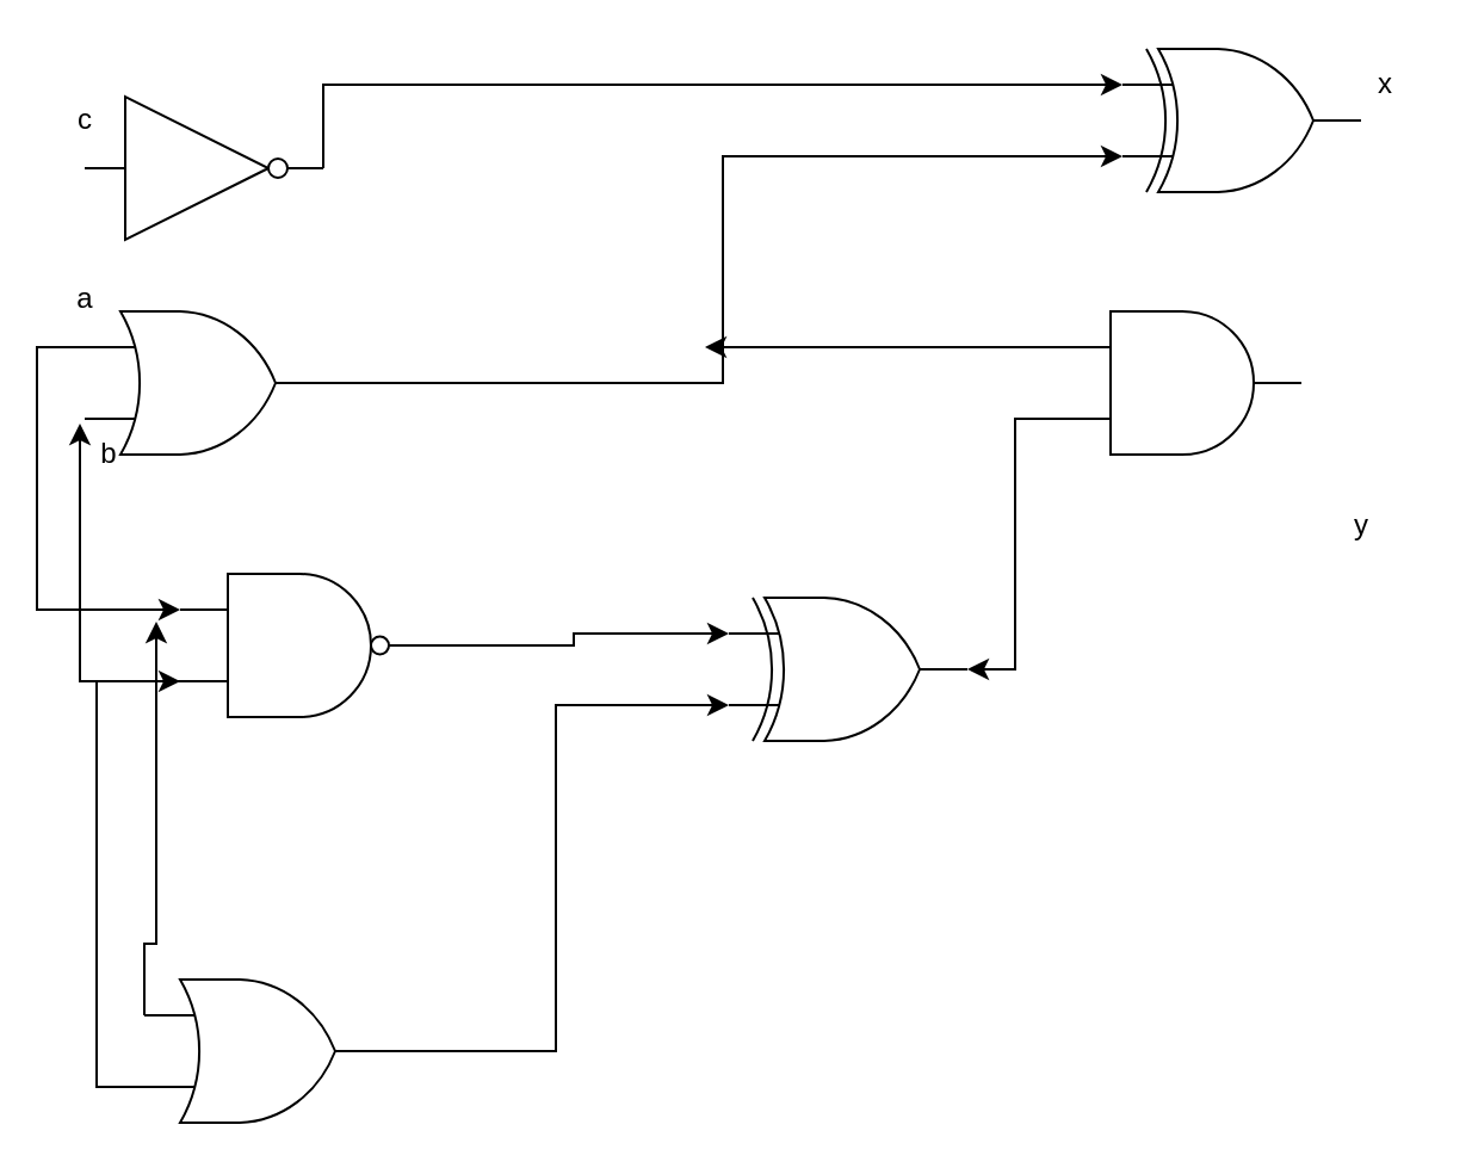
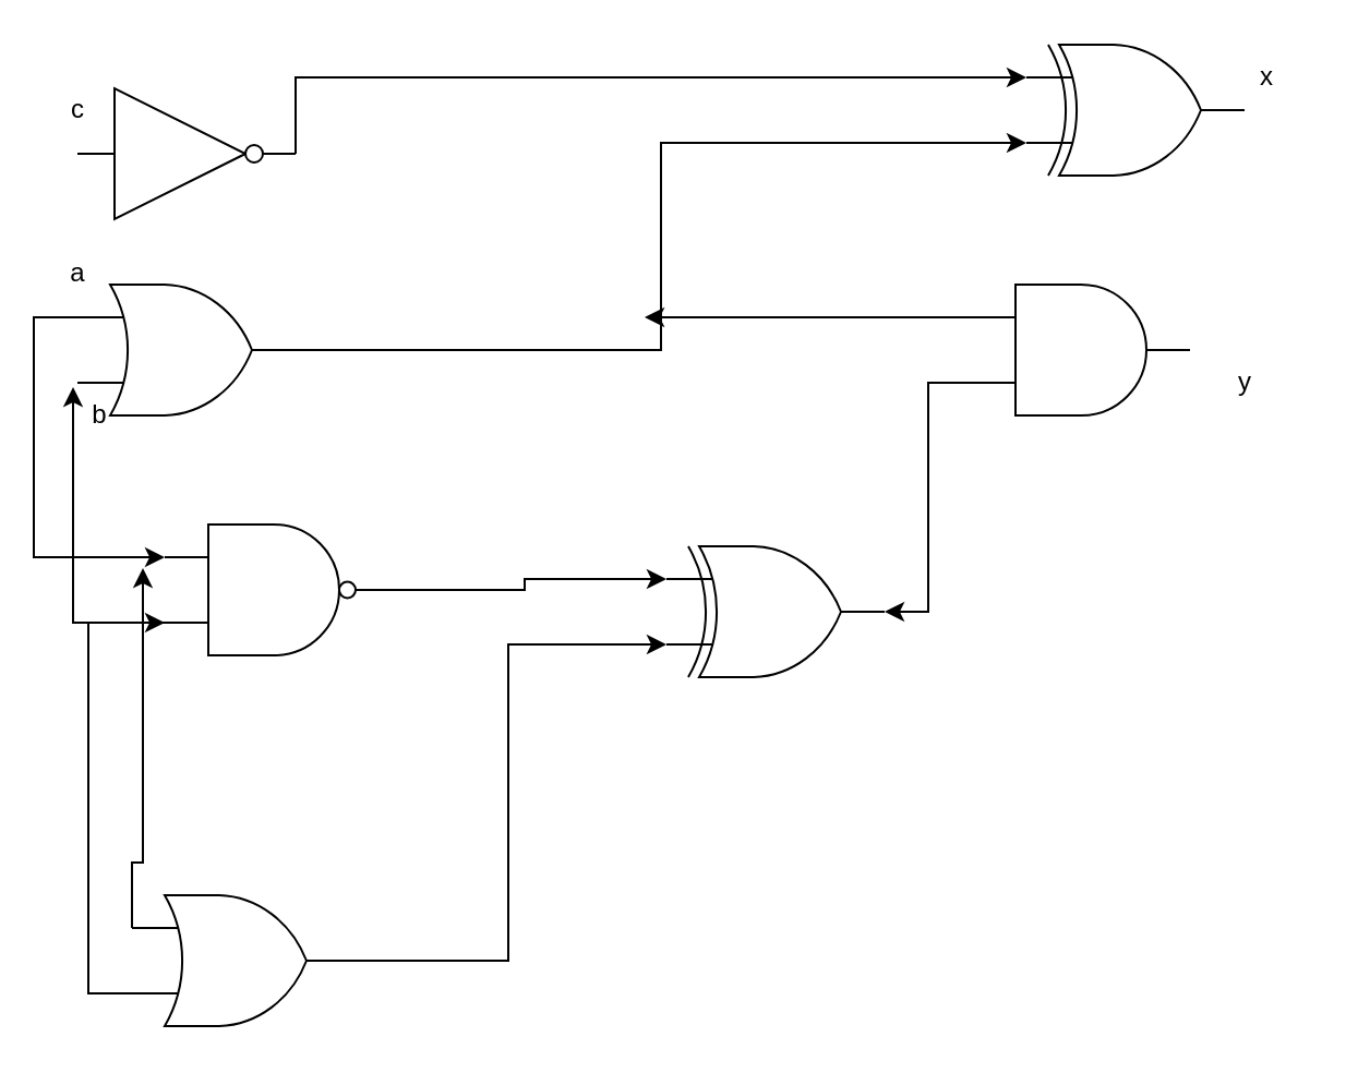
  <mxCell id="0" />
  <mxCell id="1" parent="0" />
  <mxCell id="2" style="edgeStyle=orthogonalEdgeStyle;rounded=0;orthogonalLoop=1;jettySize=auto;html=1;exitX=1;exitY=0.5;exitDx=0;exitDy=0;exitPerimeter=0;entryX=0;entryY=0.25;entryDx=0;entryDy=0;entryPerimeter=0;" edge="1" parent="1" source="3" target="17"><mxGeometry relative="1" as="geometry"><Array as="points"><mxPoint x="135" y="35" /></Array></mxGeometry></mxCell>
  <mxCell id="3" value="" style="verticalLabelPosition=bottom;shadow=0;dashed=0;align=center;html=1;verticalAlign=top;shape=mxgraph.electrical.logic_gates.inverter_2" vertex="1" parent="1"><mxGeometry x="35" y="40" width="100" height="60" as="geometry" /></mxCell>
  <mxCell id="4" style="edgeStyle=orthogonalEdgeStyle;rounded=0;orthogonalLoop=1;jettySize=auto;html=1;exitX=1;exitY=0.5;exitDx=0;exitDy=0;exitPerimeter=0;entryX=0;entryY=0.75;entryDx=0;entryDy=0;entryPerimeter=0;" edge="1" parent="1" source="6" target="17"><mxGeometry relative="1" as="geometry" /></mxCell>
  <mxCell id="5" style="edgeStyle=orthogonalEdgeStyle;rounded=0;orthogonalLoop=1;jettySize=auto;html=1;exitX=0;exitY=0.25;exitDx=0;exitDy=0;exitPerimeter=0;entryX=0;entryY=0.25;entryDx=0;entryDy=0;entryPerimeter=0;" edge="1" parent="1" source="6" target="9"><mxGeometry relative="1" as="geometry" /></mxCell>
  <mxCell id="6" value="" style="verticalLabelPosition=bottom;shadow=0;dashed=0;align=center;html=1;verticalAlign=top;shape=mxgraph.electrical.logic_gates.logic_gate;operation=or;" vertex="1" parent="1"><mxGeometry x="35" y="130" width="100" height="60" as="geometry" /></mxCell>
  <mxCell id="7" style="edgeStyle=orthogonalEdgeStyle;rounded=0;orthogonalLoop=1;jettySize=auto;html=1;exitX=1;exitY=0.5;exitDx=0;exitDy=0;exitPerimeter=0;entryX=0;entryY=0.25;entryDx=0;entryDy=0;entryPerimeter=0;" edge="1" parent="1" source="9" target="18"><mxGeometry relative="1" as="geometry" /></mxCell>
  <mxCell id="8" style="edgeStyle=orthogonalEdgeStyle;rounded=0;orthogonalLoop=1;jettySize=auto;html=1;exitX=0;exitY=0.75;exitDx=0;exitDy=0;exitPerimeter=0;entryX=0.1;entryY=0.067;entryDx=0;entryDy=0;entryPerimeter=0;" edge="1" parent="1" source="9" target="23"><mxGeometry relative="1" as="geometry" /></mxCell>
  <mxCell id="9" value="" style="verticalLabelPosition=bottom;shadow=0;dashed=0;align=center;html=1;verticalAlign=top;shape=mxgraph.electrical.logic_gates.logic_gate;operation=and;negating=1;negSize=0.15;" vertex="1" parent="1"><mxGeometry x="75" y="240" width="100" height="60" as="geometry" /></mxCell>
  <mxCell id="10" style="edgeStyle=orthogonalEdgeStyle;rounded=0;orthogonalLoop=1;jettySize=auto;html=1;exitX=1;exitY=0.5;exitDx=0;exitDy=0;exitPerimeter=0;entryX=0;entryY=0.75;entryDx=0;entryDy=0;entryPerimeter=0;" edge="1" parent="1" source="13" target="18"><mxGeometry relative="1" as="geometry" /></mxCell>
  <mxCell id="11" style="edgeStyle=orthogonalEdgeStyle;rounded=0;orthogonalLoop=1;jettySize=auto;html=1;exitX=0;exitY=0.25;exitDx=0;exitDy=0;exitPerimeter=0;" edge="1" parent="1" source="13"><mxGeometry relative="1" as="geometry"><mxPoint x="65" y="260" as="targetPoint" /><Array as="points"><mxPoint x="60" y="395" /><mxPoint x="65" y="395" /></Array></mxGeometry></mxCell>
  <mxCell id="12" style="edgeStyle=orthogonalEdgeStyle;rounded=0;orthogonalLoop=1;jettySize=auto;html=1;exitX=0;exitY=0.75;exitDx=0;exitDy=0;exitPerimeter=0;entryX=0;entryY=0.75;entryDx=0;entryDy=0;entryPerimeter=0;" edge="1" parent="1" source="13" target="9"><mxGeometry relative="1" as="geometry" /></mxCell>
  <mxCell id="13" value="" style="verticalLabelPosition=bottom;shadow=0;dashed=0;align=center;html=1;verticalAlign=top;shape=mxgraph.electrical.logic_gates.logic_gate;operation=or;" vertex="1" parent="1"><mxGeometry x="60" y="410" width="100" height="60" as="geometry" /></mxCell>
  <mxCell id="14" style="edgeStyle=orthogonalEdgeStyle;rounded=0;orthogonalLoop=1;jettySize=auto;html=1;exitX=0;exitY=0.75;exitDx=0;exitDy=0;exitPerimeter=0;entryX=1;entryY=0.5;entryDx=0;entryDy=0;entryPerimeter=0;" edge="1" parent="1" source="16" target="18"><mxGeometry relative="1" as="geometry" /></mxCell>
  <mxCell id="15" style="edgeStyle=orthogonalEdgeStyle;rounded=0;orthogonalLoop=1;jettySize=auto;html=1;exitX=0;exitY=0.25;exitDx=0;exitDy=0;exitPerimeter=0;" edge="1" parent="1" source="16"><mxGeometry relative="1" as="geometry"><mxPoint x="295" y="145" as="targetPoint" /></mxGeometry></mxCell>
  <mxCell id="16" value="" style="verticalLabelPosition=bottom;shadow=0;dashed=0;align=center;html=1;verticalAlign=top;shape=mxgraph.electrical.logic_gates.logic_gate;operation=and;" vertex="1" parent="1"><mxGeometry x="445" y="130" width="100" height="60" as="geometry" /></mxCell>
  <mxCell id="17" value="" style="verticalLabelPosition=bottom;shadow=0;dashed=0;align=center;html=1;verticalAlign=top;shape=mxgraph.electrical.logic_gates.logic_gate;operation=xor;" vertex="1" parent="1"><mxGeometry x="470" y="20" width="100" height="60" as="geometry" /></mxCell>
  <mxCell id="18" value="" style="verticalLabelPosition=bottom;shadow=0;dashed=0;align=center;html=1;verticalAlign=top;shape=mxgraph.electrical.logic_gates.logic_gate;operation=xor;" vertex="1" parent="1"><mxGeometry x="305" y="250" width="100" height="60" as="geometry" /></mxCell>
  <mxCell id="19" value="x" style="text;html=1;align=center;verticalAlign=middle;resizable=0;points=[];autosize=1;strokeColor=none;fillColor=none;" vertex="1" parent="1"><mxGeometry x="565" y="20" width="30" height="30" as="geometry" /></mxCell>
- <mxCell id="20" value="y" style="text;html=1;align=center;verticalAlign=middle;resizable=0;points=[];autosize=1;strokeColor=none;fillColor=none;" vertex="1" parent="1"><mxGeometry x="555" y="205" width="30" height="30" as="geometry" /></mxCell>
+ <mxCell id="20" value="y" style="text;html=1;align=center;verticalAlign=middle;resizable=0;points=[];autosize=1;strokeColor=none;fillColor=none;" vertex="1" parent="1"><mxGeometry x="555" y="160" width="30" height="30" as="geometry" /></mxCell>
  <mxCell id="21" value="c" style="text;html=1;align=center;verticalAlign=middle;resizable=0;points=[];autosize=1;strokeColor=none;fillColor=none;" vertex="1" parent="1"><mxGeometry x="20" y="35" width="30" height="30" as="geometry" /></mxCell>
  <mxCell id="22" value="a" style="text;html=1;align=center;verticalAlign=middle;resizable=0;points=[];autosize=1;strokeColor=none;fillColor=none;" vertex="1" parent="1"><mxGeometry x="20" y="110" width="30" height="30" as="geometry" /></mxCell>
  <mxCell id="23" value="b" style="text;html=1;align=center;verticalAlign=middle;resizable=0;points=[];autosize=1;strokeColor=none;fillColor=none;" vertex="1" parent="1"><mxGeometry x="30" y="175" width="30" height="30" as="geometry" /></mxCell>
